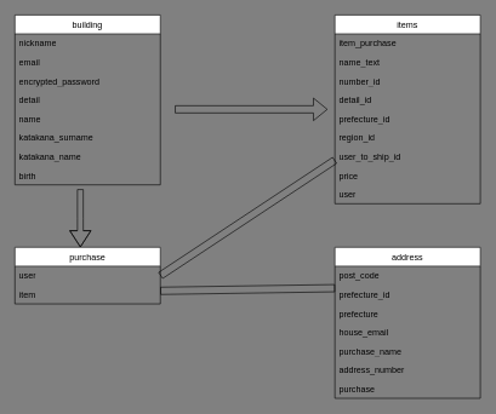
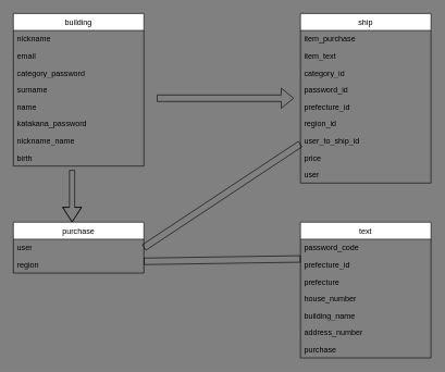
  <mxCell id="0" />
  <mxCell id="1" parent="0" />
- <mxCell id="2" value="items" style="swimlane;fontStyle=0;childLayout=stackLayout;horizontal=1;startSize=26;horizontalStack=0;resizeParent=1;resizeParentMax=0;resizeLast=0;collapsible=1;marginBottom=0;" parent="1" vertex="1"><mxGeometry x="460" y="20" width="200" height="260" as="geometry" /></mxCell>
+ <mxCell id="2" value="ship" style="swimlane;fontStyle=0;childLayout=stackLayout;horizontal=1;startSize=26;horizontalStack=0;resizeParent=1;resizeParentMax=0;resizeLast=0;collapsible=1;marginBottom=0;" parent="1" vertex="1"><mxGeometry x="460" y="20" width="200" height="260" as="geometry" /></mxCell>
  <mxCell id="3" value="item_purchase" style="text;align=left;verticalAlign=top;spacingLeft=4;spacingRight=4;overflow=hidden;rotatable=0;points=[[0,0.5],[1,0.5]];portConstraint=eastwest;whiteSpace=wrap;" parent="2" vertex="1"><mxGeometry y="26" width="200" height="26" as="geometry" /></mxCell>
- <mxCell id="4" value="name_text" style="text;align=left;verticalAlign=top;spacingLeft=4;spacingRight=4;overflow=hidden;rotatable=0;points=[[0,0.5],[1,0.5]];portConstraint=eastwest;whiteSpace=wrap;" parent="2" vertex="1"><mxGeometry y="52" width="200" height="26" as="geometry" /></mxCell>
- <mxCell id="5" value="number_id" style="text;align=left;verticalAlign=top;spacingLeft=4;spacingRight=4;overflow=hidden;rotatable=0;points=[[0,0.5],[1,0.5]];portConstraint=eastwest;whiteSpace=wrap;" parent="2" vertex="1"><mxGeometry y="78" width="200" height="26" as="geometry" /></mxCell>
- <mxCell id="6" value="detail_id" style="text;align=left;verticalAlign=top;spacingLeft=4;spacingRight=4;overflow=hidden;rotatable=0;points=[[0,0.5],[1,0.5]];portConstraint=eastwest;whiteSpace=wrap;" parent="2" vertex="1"><mxGeometry y="104" width="200" height="26" as="geometry" /></mxCell>
+ <mxCell id="4" value="item_text" style="text;align=left;verticalAlign=top;spacingLeft=4;spacingRight=4;overflow=hidden;rotatable=0;points=[[0,0.5],[1,0.5]];portConstraint=eastwest;whiteSpace=wrap;" parent="2" vertex="1"><mxGeometry y="52" width="200" height="26" as="geometry" /></mxCell>
+ <mxCell id="5" value="category_id" style="text;align=left;verticalAlign=top;spacingLeft=4;spacingRight=4;overflow=hidden;rotatable=0;points=[[0,0.5],[1,0.5]];portConstraint=eastwest;whiteSpace=wrap;" parent="2" vertex="1"><mxGeometry y="78" width="200" height="26" as="geometry" /></mxCell>
+ <mxCell id="6" value="password_id" style="text;align=left;verticalAlign=top;spacingLeft=4;spacingRight=4;overflow=hidden;rotatable=0;points=[[0,0.5],[1,0.5]];portConstraint=eastwest;whiteSpace=wrap;" parent="2" vertex="1"><mxGeometry y="104" width="200" height="26" as="geometry" /></mxCell>
  <mxCell id="7" value="prefecture_id  " style="text;align=left;verticalAlign=top;spacingLeft=4;spacingRight=4;overflow=hidden;rotatable=0;points=[[0,0.5],[1,0.5]];portConstraint=eastwest;whiteSpace=wrap;" parent="2" vertex="1"><mxGeometry y="130" width="200" height="26" as="geometry" /></mxCell>
  <mxCell id="8" value="region_id" style="text;align=left;verticalAlign=top;spacingLeft=4;spacingRight=4;overflow=hidden;rotatable=0;points=[[0,0.5],[1,0.5]];portConstraint=eastwest;whiteSpace=wrap;" parent="2" vertex="1"><mxGeometry y="156" width="200" height="26" as="geometry" /></mxCell>
  <mxCell id="9" value="user_to_ship_id" style="text;align=left;verticalAlign=top;spacingLeft=4;spacingRight=4;overflow=hidden;rotatable=0;points=[[0,0.5],[1,0.5]];portConstraint=eastwest;whiteSpace=wrap;" parent="2" vertex="1"><mxGeometry y="182" width="200" height="26" as="geometry" /></mxCell>
  <mxCell id="10" value="price" style="text;align=left;verticalAlign=top;spacingLeft=4;spacingRight=4;overflow=hidden;rotatable=0;points=[[0,0.5],[1,0.5]];portConstraint=eastwest;whiteSpace=wrap;" parent="2" vertex="1"><mxGeometry y="208" width="200" height="26" as="geometry" /></mxCell>
  <mxCell id="11" value="user" style="text;align=left;verticalAlign=top;spacingLeft=4;spacingRight=4;overflow=hidden;rotatable=0;points=[[0,0.5],[1,0.5]];portConstraint=eastwest;whiteSpace=wrap;" parent="2" vertex="1"><mxGeometry y="234" width="200" height="26" as="geometry" /></mxCell>
  <mxCell id="12" value="purchase" style="swimlane;fontStyle=0;childLayout=stackLayout;horizontal=1;startSize=26;horizontalStack=0;resizeParent=1;resizeParentMax=0;resizeLast=0;collapsible=1;marginBottom=0;" parent="1" vertex="1"><mxGeometry x="20" y="340" width="200" height="78" as="geometry" /></mxCell>
  <mxCell id="13" value="user" style="text;align=left;verticalAlign=top;spacingLeft=4;spacingRight=4;overflow=hidden;rotatable=0;points=[[0,0.5],[1,0.5]];portConstraint=eastwest;whiteSpace=wrap;" parent="12" vertex="1"><mxGeometry y="26" width="200" height="26" as="geometry" /></mxCell>
- <mxCell id="14" value="item" style="text;align=left;verticalAlign=top;spacingLeft=4;spacingRight=4;overflow=hidden;rotatable=0;points=[[0,0.5],[1,0.5]];portConstraint=eastwest;whiteSpace=wrap;" parent="12" vertex="1"><mxGeometry y="52" width="200" height="26" as="geometry" /></mxCell>
- <mxCell id="15" value="address" style="swimlane;fontStyle=0;childLayout=stackLayout;horizontal=1;startSize=26;horizontalStack=0;resizeParent=1;resizeParentMax=0;resizeLast=0;collapsible=1;marginBottom=0;" parent="1" vertex="1"><mxGeometry x="460" y="340" width="200" height="208" as="geometry" /></mxCell>
- <mxCell id="16" value="post_code" style="text;align=left;verticalAlign=top;spacingLeft=4;spacingRight=4;overflow=hidden;rotatable=0;points=[[0,0.5],[1,0.5]];portConstraint=eastwest;whiteSpace=wrap;" parent="15" vertex="1"><mxGeometry y="26" width="200" height="26" as="geometry" /></mxCell>
+ <mxCell id="14" value="region" style="text;align=left;verticalAlign=top;spacingLeft=4;spacingRight=4;overflow=hidden;rotatable=0;points=[[0,0.5],[1,0.5]];portConstraint=eastwest;whiteSpace=wrap;" parent="12" vertex="1"><mxGeometry y="52" width="200" height="26" as="geometry" /></mxCell>
+ <mxCell id="15" value="text" style="swimlane;fontStyle=0;childLayout=stackLayout;horizontal=1;startSize=26;horizontalStack=0;resizeParent=1;resizeParentMax=0;resizeLast=0;collapsible=1;marginBottom=0;" parent="1" vertex="1"><mxGeometry x="460" y="340" width="200" height="208" as="geometry" /></mxCell>
+ <mxCell id="16" value="password_code" style="text;align=left;verticalAlign=top;spacingLeft=4;spacingRight=4;overflow=hidden;rotatable=0;points=[[0,0.5],[1,0.5]];portConstraint=eastwest;whiteSpace=wrap;" parent="15" vertex="1"><mxGeometry y="26" width="200" height="26" as="geometry" /></mxCell>
  <mxCell id="17" value="prefecture_id" style="text;align=left;verticalAlign=top;spacingLeft=4;spacingRight=4;overflow=hidden;rotatable=0;points=[[0,0.5],[1,0.5]];portConstraint=eastwest;whiteSpace=wrap;" parent="15" vertex="1"><mxGeometry y="52" width="200" height="26" as="geometry" /></mxCell>
  <mxCell id="18" value="prefecture" style="text;align=left;verticalAlign=top;spacingLeft=4;spacingRight=4;overflow=hidden;rotatable=0;points=[[0,0.5],[1,0.5]];portConstraint=eastwest;whiteSpace=wrap;" parent="15" vertex="1"><mxGeometry y="78" width="200" height="26" as="geometry" /></mxCell>
- <mxCell id="19" value="house_email" style="text;align=left;verticalAlign=top;spacingLeft=4;spacingRight=4;overflow=hidden;rotatable=0;points=[[0,0.5],[1,0.5]];portConstraint=eastwest;whiteSpace=wrap;" parent="15" vertex="1"><mxGeometry y="104" width="200" height="26" as="geometry" /></mxCell>
- <mxCell id="20" value="purchase_name " style="text;align=left;verticalAlign=top;spacingLeft=4;spacingRight=4;overflow=hidden;rotatable=0;points=[[0,0.5],[1,0.5]];portConstraint=eastwest;whiteSpace=wrap;" parent="15" vertex="1"><mxGeometry y="130" width="200" height="26" as="geometry" /></mxCell>
+ <mxCell id="19" value="house_number" style="text;align=left;verticalAlign=top;spacingLeft=4;spacingRight=4;overflow=hidden;rotatable=0;points=[[0,0.5],[1,0.5]];portConstraint=eastwest;whiteSpace=wrap;" parent="15" vertex="1"><mxGeometry y="104" width="200" height="26" as="geometry" /></mxCell>
+ <mxCell id="20" value="building_name " style="text;align=left;verticalAlign=top;spacingLeft=4;spacingRight=4;overflow=hidden;rotatable=0;points=[[0,0.5],[1,0.5]];portConstraint=eastwest;whiteSpace=wrap;" parent="15" vertex="1"><mxGeometry y="130" width="200" height="26" as="geometry" /></mxCell>
  <mxCell id="21" value="address_number" style="text;align=left;verticalAlign=top;spacingLeft=4;spacingRight=4;overflow=hidden;rotatable=0;points=[[0,0.5],[1,0.5]];portConstraint=eastwest;whiteSpace=wrap;" parent="15" vertex="1"><mxGeometry y="156" width="200" height="26" as="geometry" /></mxCell>
  <mxCell id="22" value="purchase" style="text;align=left;verticalAlign=top;spacingLeft=4;spacingRight=4;overflow=hidden;rotatable=0;points=[[0,0.5],[1,0.5]];portConstraint=eastwest;whiteSpace=wrap;" vertex="1" parent="15"><mxGeometry y="182" width="200" height="26" as="geometry" /></mxCell>
  <mxCell id="23" value="building" style="swimlane;fontStyle=0;childLayout=stackLayout;horizontal=1;startSize=26;horizontalStack=0;resizeParent=1;resizeParentMax=0;resizeLast=0;collapsible=1;marginBottom=0;" parent="1" vertex="1"><mxGeometry x="20" y="20" width="200" height="234" as="geometry" /></mxCell>
  <mxCell id="24" value="nickname" style="text;align=left;verticalAlign=top;spacingLeft=4;spacingRight=4;overflow=hidden;rotatable=0;points=[[0,0.5],[1,0.5]];portConstraint=eastwest;whiteSpace=wrap;" vertex="1" parent="23"><mxGeometry y="26" width="200" height="26" as="geometry" /></mxCell>
  <mxCell id="25" value="email" style="text;align=left;verticalAlign=top;spacingLeft=4;spacingRight=4;overflow=hidden;rotatable=0;points=[[0,0.5],[1,0.5]];portConstraint=eastwest;whiteSpace=wrap;" vertex="1" parent="23"><mxGeometry y="52" width="200" height="26" as="geometry" /></mxCell>
- <mxCell id="26" value="encrypted_password" style="text;align=left;verticalAlign=top;spacingLeft=4;spacingRight=4;overflow=hidden;rotatable=0;points=[[0,0.5],[1,0.5]];portConstraint=eastwest;whiteSpace=wrap;" vertex="1" parent="23"><mxGeometry y="78" width="200" height="26" as="geometry" /></mxCell>
- <mxCell id="27" value="detail" style="text;align=left;verticalAlign=top;spacingLeft=4;spacingRight=4;overflow=hidden;rotatable=0;points=[[0,0.5],[1,0.5]];portConstraint=eastwest;whiteSpace=wrap;" parent="23" vertex="1"><mxGeometry y="104" width="200" height="26" as="geometry" /></mxCell>
+ <mxCell id="26" value="category_password" style="text;align=left;verticalAlign=top;spacingLeft=4;spacingRight=4;overflow=hidden;rotatable=0;points=[[0,0.5],[1,0.5]];portConstraint=eastwest;whiteSpace=wrap;" vertex="1" parent="23"><mxGeometry y="78" width="200" height="26" as="geometry" /></mxCell>
+ <mxCell id="27" value="surname" style="text;align=left;verticalAlign=top;spacingLeft=4;spacingRight=4;overflow=hidden;rotatable=0;points=[[0,0.5],[1,0.5]];portConstraint=eastwest;whiteSpace=wrap;" parent="23" vertex="1"><mxGeometry y="104" width="200" height="26" as="geometry" /></mxCell>
  <mxCell id="28" value="name" style="text;align=left;verticalAlign=top;spacingLeft=4;spacingRight=4;overflow=hidden;rotatable=0;points=[[0,0.5],[1,0.5]];portConstraint=eastwest;whiteSpace=wrap;" parent="23" vertex="1"><mxGeometry y="130" width="200" height="26" as="geometry" /></mxCell>
- <mxCell id="29" value="katakana_surname" style="text;align=left;verticalAlign=top;spacingLeft=4;spacingRight=4;overflow=hidden;rotatable=0;points=[[0,0.5],[1,0.5]];portConstraint=eastwest;whiteSpace=wrap;" parent="23" vertex="1"><mxGeometry y="156" width="200" height="26" as="geometry" /></mxCell>
- <mxCell id="30" value="katakana_name" style="text;align=left;verticalAlign=top;spacingLeft=4;spacingRight=4;overflow=hidden;rotatable=0;points=[[0,0.5],[1,0.5]];portConstraint=eastwest;whiteSpace=wrap;" parent="23" vertex="1"><mxGeometry y="182" width="200" height="26" as="geometry" /></mxCell>
+ <mxCell id="29" value="katakana_password" style="text;align=left;verticalAlign=top;spacingLeft=4;spacingRight=4;overflow=hidden;rotatable=0;points=[[0,0.5],[1,0.5]];portConstraint=eastwest;whiteSpace=wrap;" parent="23" vertex="1"><mxGeometry y="156" width="200" height="26" as="geometry" /></mxCell>
+ <mxCell id="30" value="nickname_name" style="text;align=left;verticalAlign=top;spacingLeft=4;spacingRight=4;overflow=hidden;rotatable=0;points=[[0,0.5],[1,0.5]];portConstraint=eastwest;whiteSpace=wrap;" parent="23" vertex="1"><mxGeometry y="182" width="200" height="26" as="geometry" /></mxCell>
  <mxCell id="31" value="birth" style="text;align=left;verticalAlign=top;spacingLeft=4;spacingRight=4;overflow=hidden;rotatable=0;points=[[0,0.5],[1,0.5]];portConstraint=eastwest;whiteSpace=wrap;" parent="23" vertex="1"><mxGeometry y="208" width="200" height="26" as="geometry" /></mxCell>
  <mxCell id="32" value="" style="shape=flexArrow;endArrow=classic;html=1;" edge="1" parent="1"><mxGeometry width="50" height="50" relative="1" as="geometry"><mxPoint x="240" y="150" as="sourcePoint" /><mxPoint x="450" y="150" as="targetPoint" /></mxGeometry></mxCell>
  <mxCell id="33" value="" style="shape=flexArrow;endArrow=classic;html=1;width=8;endSize=7.11;" edge="1" parent="1"><mxGeometry width="50" height="50" relative="1" as="geometry"><mxPoint x="110" y="260" as="sourcePoint" /><mxPoint x="110" y="340" as="targetPoint" /><Array as="points"><mxPoint x="110" y="300" /></Array></mxGeometry></mxCell>
  <mxCell id="34" value="" style="endArrow=none;html=1;shape=flexArrow;exitX=1;exitY=0.5;exitDx=0;exitDy=0;" edge="1" parent="1" source="13"><mxGeometry width="50" height="50" relative="1" as="geometry"><mxPoint x="410" y="270" as="sourcePoint" /><mxPoint x="460" y="220" as="targetPoint" /><Array as="points" /></mxGeometry></mxCell>
  <mxCell id="35" value="" style="endArrow=none;html=1;shape=flexArrow;entryX=0;entryY=0.167;entryDx=0;entryDy=0;entryPerimeter=0;" edge="1" parent="1" target="17"><mxGeometry width="50" height="50" relative="1" as="geometry"><mxPoint x="220" y="400" as="sourcePoint" /><mxPoint x="450" y="400" as="targetPoint" /></mxGeometry></mxCell>
